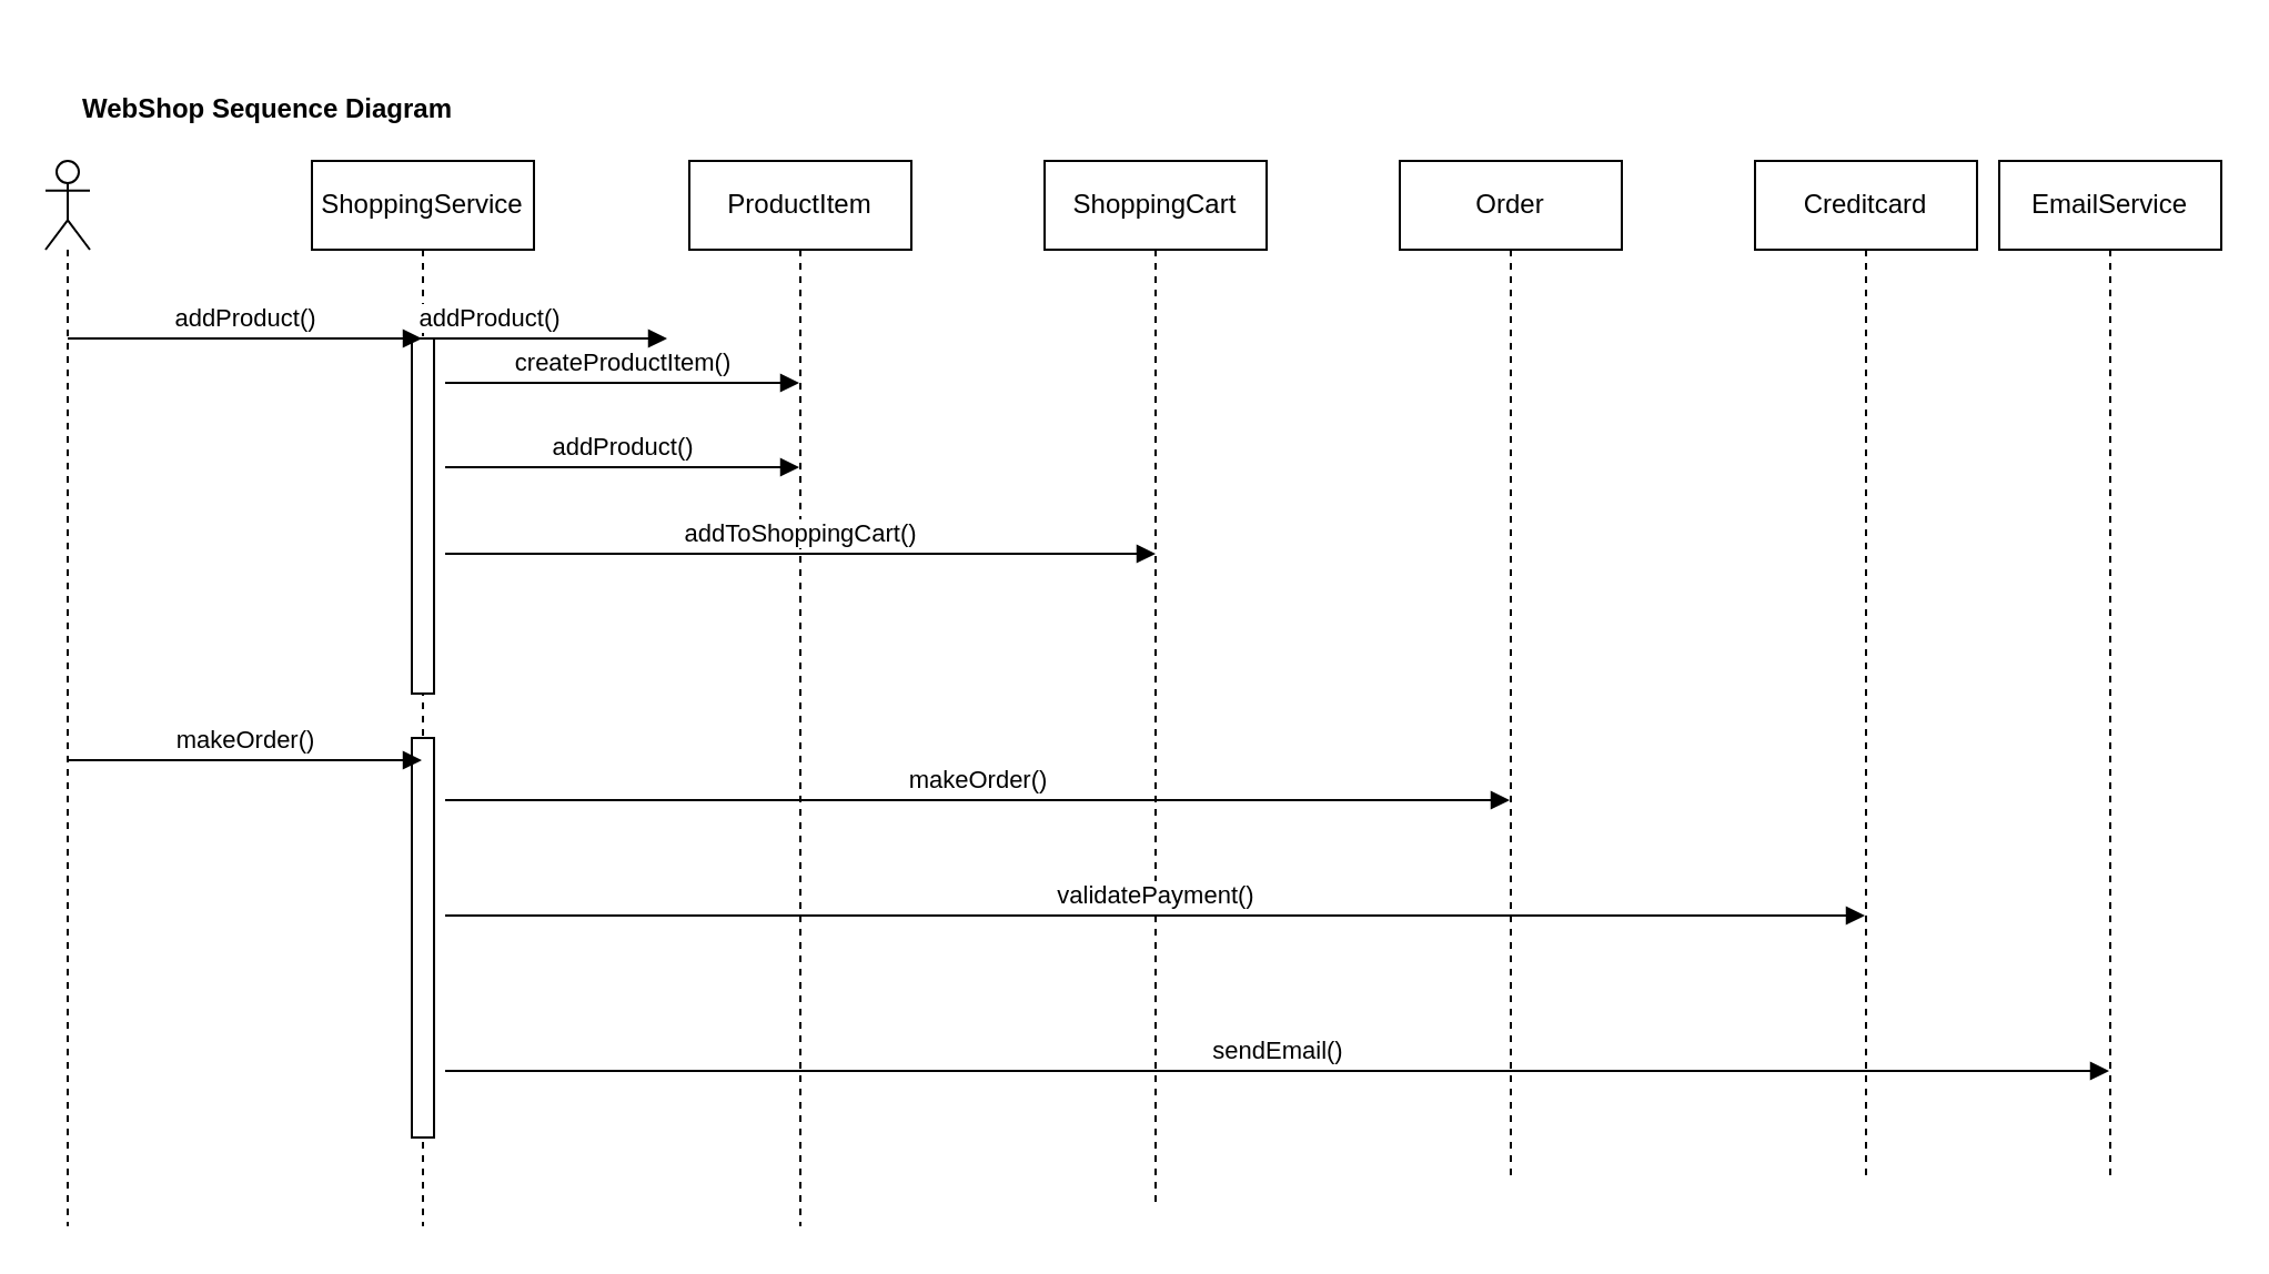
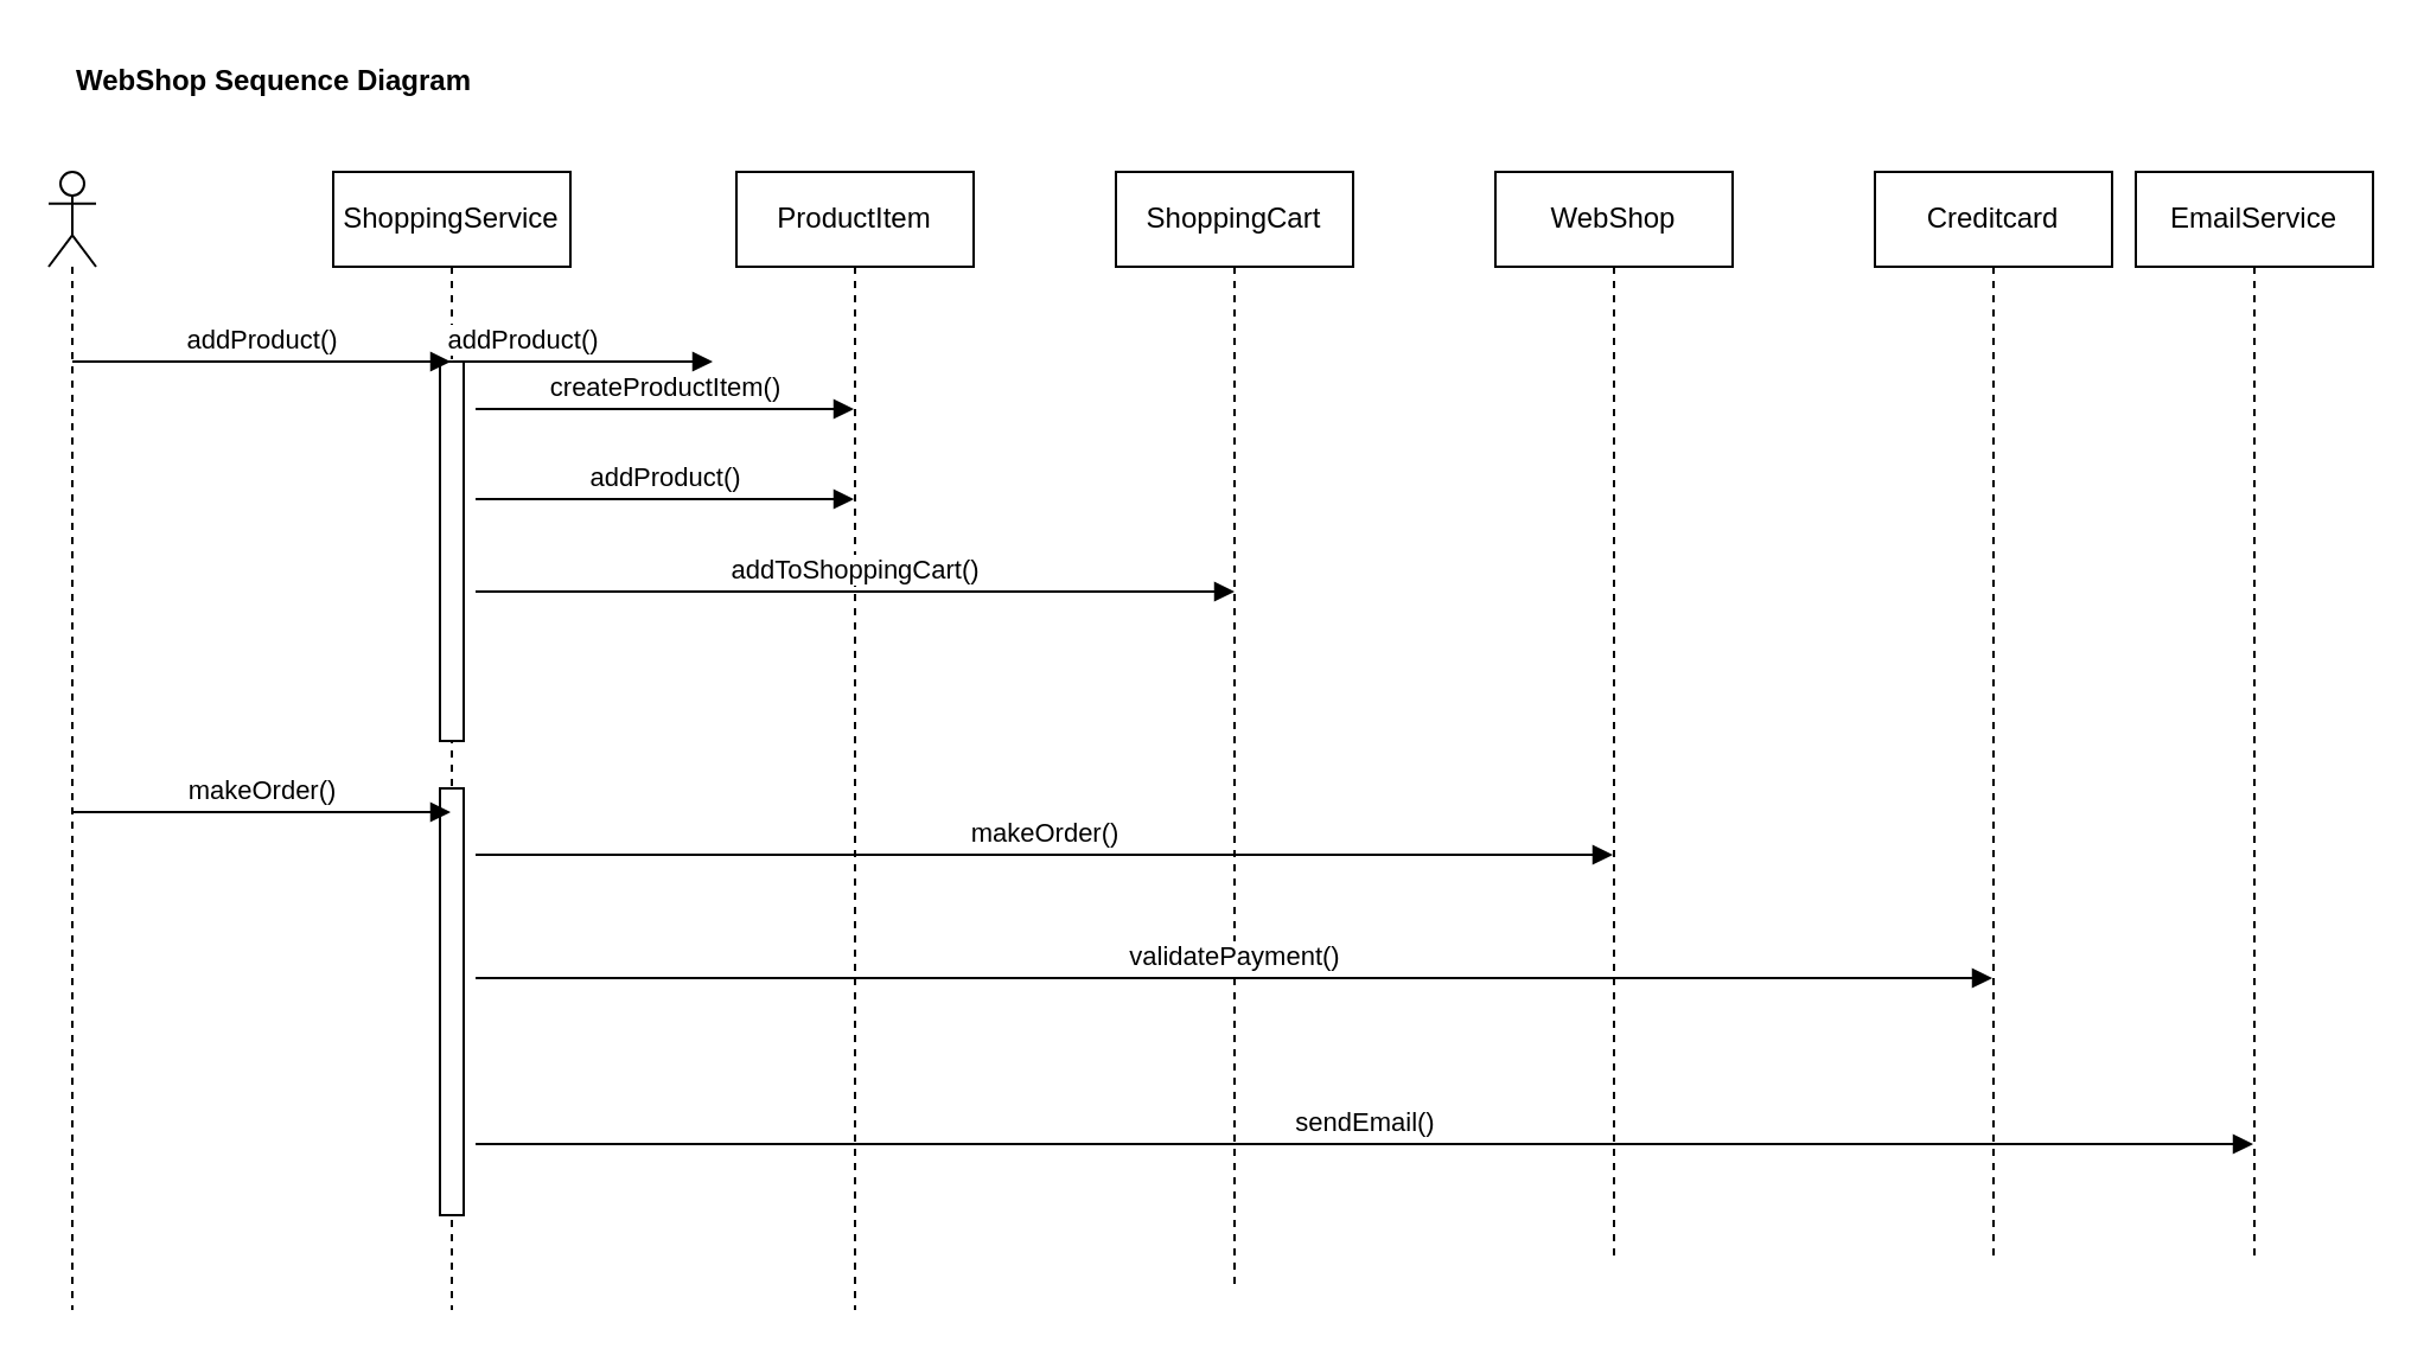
  <mxCell id="0" />
  <mxCell id="1" parent="0" />
  <mxCell id="2" value="ShoppingService" style="shape=umlLifeline;perimeter=lifelinePerimeter;whiteSpace=wrap;html=1;container=1;dropTarget=0;collapsible=0;recursiveResize=0;outlineConnect=0;portConstraint=eastwest;newEdgeStyle={&quot;curved&quot;:0,&quot;rounded&quot;:0};" vertex="1" parent="1"><mxGeometry x="140" y="72" width="100" height="480" as="geometry" /></mxCell>
  <mxCell id="3" value="" style="html=1;points=[[0,0,0,0,5],[0,1,0,0,-5],[1,0,0,0,5],[1,1,0,0,-5]];perimeter=orthogonalPerimeter;outlineConnect=0;targetShapes=umlLifeline;portConstraint=eastwest;newEdgeStyle={&quot;curved&quot;:0,&quot;rounded&quot;:0};" vertex="1" parent="2"><mxGeometry x="45" y="80" width="10" height="160" as="geometry" /></mxCell>
  <mxCell id="4" value="" style="html=1;points=[[0,0,0,0,5],[0,1,0,0,-5],[1,0,0,0,5],[1,1,0,0,-5]];perimeter=orthogonalPerimeter;outlineConnect=0;targetShapes=umlLifeline;portConstraint=eastwest;newEdgeStyle={&quot;curved&quot;:0,&quot;rounded&quot;:0};" vertex="1" parent="2"><mxGeometry x="45" y="260" width="10" height="180" as="geometry" /></mxCell>
  <mxCell id="5" value="" style="shape=umlLifeline;perimeter=lifelinePerimeter;whiteSpace=wrap;html=1;container=1;dropTarget=0;collapsible=0;recursiveResize=0;outlineConnect=0;portConstraint=eastwest;newEdgeStyle={&quot;curved&quot;:0,&quot;rounded&quot;:0};participant=umlActor;" vertex="1" parent="1"><mxGeometry x="20" y="72" width="20" height="480" as="geometry" /></mxCell>
  <mxCell id="6" value="addProduct()" style="html=1;verticalAlign=bottom;endArrow=block;curved=0;rounded=0;" edge="1" parent="1" target="2"><mxGeometry width="80" relative="1" as="geometry"><mxPoint x="30" y="152" as="sourcePoint" /><mxPoint x="110" y="152" as="targetPoint" /></mxGeometry></mxCell>
  <mxCell id="7" value="ProductItem" style="shape=umlLifeline;perimeter=lifelinePerimeter;whiteSpace=wrap;html=1;container=1;dropTarget=0;collapsible=0;recursiveResize=0;outlineConnect=0;portConstraint=eastwest;newEdgeStyle={&quot;curved&quot;:0,&quot;rounded&quot;:0};" vertex="1" parent="1"><mxGeometry x="310" y="72" width="100" height="480" as="geometry" /></mxCell>
  <mxCell id="8" value="createProductItem()" style="html=1;verticalAlign=bottom;endArrow=block;curved=0;rounded=0;" edge="1" parent="1" target="7"><mxGeometry width="80" relative="1" as="geometry"><mxPoint x="200" y="172" as="sourcePoint" /><mxPoint x="280" y="172" as="targetPoint" /></mxGeometry></mxCell>
  <mxCell id="9" value="ShoppingCart" style="shape=umlLifeline;perimeter=lifelinePerimeter;whiteSpace=wrap;html=1;container=1;dropTarget=0;collapsible=0;recursiveResize=0;outlineConnect=0;portConstraint=eastwest;newEdgeStyle={&quot;curved&quot;:0,&quot;rounded&quot;:0};" vertex="1" parent="1"><mxGeometry x="470" y="72" width="100" height="470" as="geometry" /></mxCell>
  <mxCell id="10" value="addToShoppingCart()" style="html=1;verticalAlign=bottom;endArrow=block;curved=0;rounded=0;" edge="1" parent="1"><mxGeometry width="80" relative="1" as="geometry"><mxPoint x="200" y="249" as="sourcePoint" /><mxPoint x="520" y="249" as="targetPoint" /></mxGeometry></mxCell>
  <mxCell id="11" value="addProduct()" style="html=1;verticalAlign=bottom;endArrow=block;curved=0;rounded=0;" edge="1" parent="1"><mxGeometry width="80" relative="1" as="geometry"><mxPoint x="200" y="210" as="sourcePoint" /><mxPoint x="359.5" y="210" as="targetPoint" /></mxGeometry></mxCell>
- <mxCell id="12" value="Order" style="shape=umlLifeline;perimeter=lifelinePerimeter;whiteSpace=wrap;html=1;container=1;dropTarget=0;collapsible=0;recursiveResize=0;outlineConnect=0;portConstraint=eastwest;newEdgeStyle={&quot;curved&quot;:0,&quot;rounded&quot;:0};" vertex="1" parent="1"><mxGeometry x="630" y="72" width="100" height="460" as="geometry" /></mxCell>
+ <mxCell id="12" value="WebShop" style="shape=umlLifeline;perimeter=lifelinePerimeter;whiteSpace=wrap;html=1;container=1;dropTarget=0;collapsible=0;recursiveResize=0;outlineConnect=0;portConstraint=eastwest;newEdgeStyle={&quot;curved&quot;:0,&quot;rounded&quot;:0};" vertex="1" parent="1"><mxGeometry x="630" y="72" width="100" height="460" as="geometry" /></mxCell>
  <mxCell id="13" value="makeOrder()" style="html=1;verticalAlign=bottom;endArrow=block;curved=0;rounded=0;" edge="1" parent="1"><mxGeometry width="80" relative="1" as="geometry"><mxPoint x="200" y="360" as="sourcePoint" /><mxPoint x="679.5" y="360" as="targetPoint" /></mxGeometry></mxCell>
  <mxCell id="14" value="addProduct()" style="html=1;verticalAlign=bottom;endArrow=block;curved=0;rounded=0;" edge="1" parent="1"><mxGeometry width="80" relative="1" as="geometry"><mxPoint x="140" y="152" as="sourcePoint" /><mxPoint x="300" y="152" as="targetPoint" /></mxGeometry></mxCell>
  <mxCell id="15" value="makeOrder()" style="html=1;verticalAlign=bottom;endArrow=block;curved=0;rounded=0;" edge="1" parent="1"><mxGeometry width="80" relative="1" as="geometry"><mxPoint x="30" y="342" as="sourcePoint" /><mxPoint x="189.5" y="342" as="targetPoint" /></mxGeometry></mxCell>
  <mxCell id="16" value="EmailService" style="shape=umlLifeline;perimeter=lifelinePerimeter;whiteSpace=wrap;html=1;container=1;dropTarget=0;collapsible=0;recursiveResize=0;outlineConnect=0;portConstraint=eastwest;newEdgeStyle={&quot;curved&quot;:0,&quot;rounded&quot;:0};" vertex="1" parent="1"><mxGeometry x="900" y="72" width="100" height="460" as="geometry" /></mxCell>
  <mxCell id="17" value="sendEmail()" style="html=1;verticalAlign=bottom;endArrow=block;curved=0;rounded=0;" edge="1" parent="1"><mxGeometry width="80" relative="1" as="geometry"><mxPoint x="200" y="482" as="sourcePoint" /><mxPoint x="949.5" y="482" as="targetPoint" /></mxGeometry></mxCell>
  <mxCell id="18" value="Creditcard" style="shape=umlLifeline;perimeter=lifelinePerimeter;whiteSpace=wrap;html=1;container=1;dropTarget=0;collapsible=0;recursiveResize=0;outlineConnect=0;portConstraint=eastwest;newEdgeStyle={&quot;curved&quot;:0,&quot;rounded&quot;:0};" vertex="1" parent="1"><mxGeometry x="790" y="72" width="100" height="460" as="geometry" /></mxCell>
  <mxCell id="19" value="validatePayment()" style="html=1;verticalAlign=bottom;endArrow=block;curved=0;rounded=0;" edge="1" parent="1" target="18"><mxGeometry width="80" relative="1" as="geometry"><mxPoint x="200" y="412" as="sourcePoint" /><mxPoint x="679.5" y="412" as="targetPoint" /></mxGeometry></mxCell>
- <mxCell id="20" value="WebShop Sequence Diagram" style="text;strokeColor=none;fillColor=none;align=left;verticalAlign=top;spacingLeft=4;spacingRight=4;overflow=hidden;rotatable=0;points=[[0,0.5],[1,0.5]];portConstraint=eastwest;whiteSpace=wrap;html=1;fontStyle=1" vertex="1" parent="1"><mxGeometry x="31" y="35" width="214" height="26" as="geometry" /></mxCell>
+ <mxCell id="20" value="WebShop Sequence Diagram" style="text;strokeColor=none;fillColor=none;align=left;verticalAlign=top;spacingLeft=4;spacingRight=4;overflow=hidden;rotatable=0;points=[[0,0.5],[1,0.5]];portConstraint=eastwest;whiteSpace=wrap;html=1;fontStyle=1" vertex="1" parent="1"><mxGeometry x="26" y="20" width="214" height="26" as="geometry" /></mxCell>
